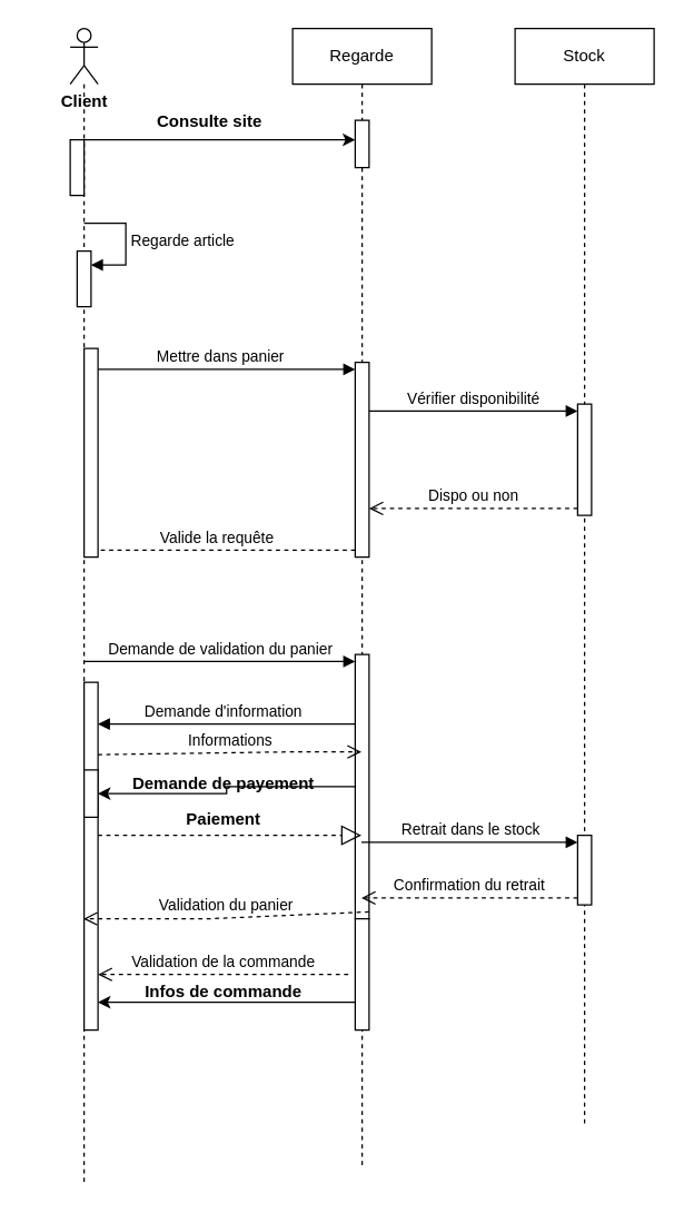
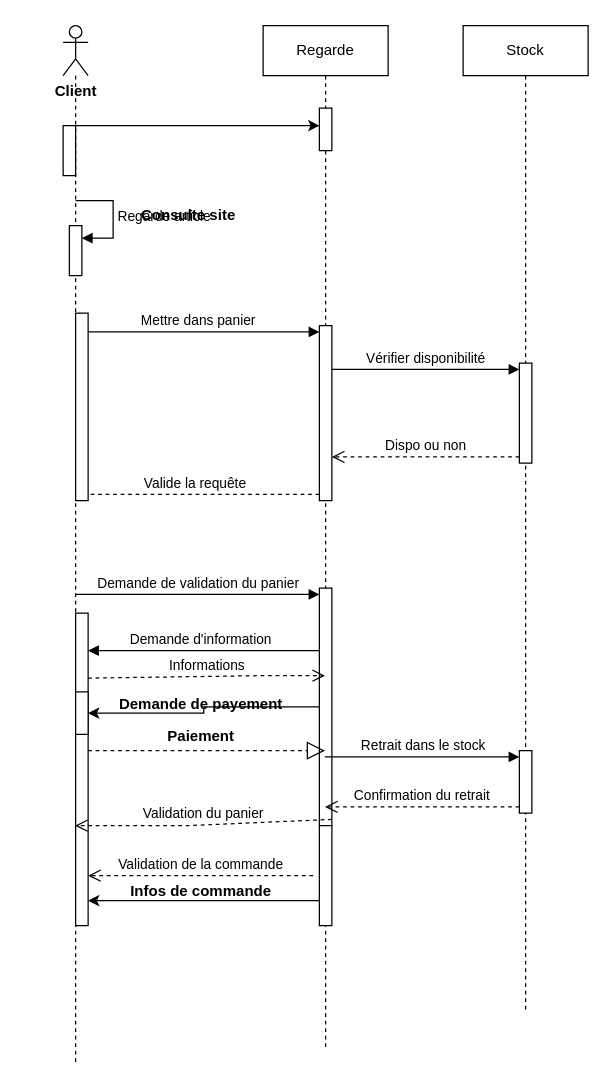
  <mxCell id="0" />
  <mxCell id="1" parent="0" />
  <mxCell id="2" value="Regarde" style="shape=umlLifeline;perimeter=lifelinePerimeter;whiteSpace=wrap;html=1;container=1;dropTarget=0;collapsible=0;recursiveResize=0;outlineConnect=0;portConstraint=eastwest;newEdgeStyle={&quot;curved&quot;:0,&quot;rounded&quot;:0};" vertex="1" parent="1"><mxGeometry x="210" y="20" width="100" height="820" as="geometry" /></mxCell>
  <mxCell id="3" value="" style="html=1;points=[[0,0,0,0,5],[0,1,0,0,-5],[1,0,0,0,5],[1,1,0,0,-5]];perimeter=orthogonalPerimeter;outlineConnect=0;targetShapes=umlLifeline;portConstraint=eastwest;newEdgeStyle={&quot;curved&quot;:0,&quot;rounded&quot;:0};" vertex="1" parent="2"><mxGeometry x="45" y="66" width="10" height="34" as="geometry" /></mxCell>
  <mxCell id="4" style="edgeStyle=orthogonalEdgeStyle;rounded=0;orthogonalLoop=1;jettySize=auto;html=1;curved=0;labelPosition=center;verticalLabelPosition=top;align=center;verticalAlign=bottom;" edge="1" parent="2" source="3" target="2"><mxGeometry relative="1" as="geometry"><Array as="points"><mxPoint x="30" y="80" /><mxPoint x="30" y="80" /></Array></mxGeometry></mxCell>
  <mxCell id="5" value="" style="html=1;points=[[0,0,0,0,5],[0,1,0,0,-5],[1,0,0,0,5],[1,1,0,0,-5]];perimeter=orthogonalPerimeter;outlineConnect=0;targetShapes=umlLifeline;portConstraint=eastwest;newEdgeStyle={&quot;curved&quot;:0,&quot;rounded&quot;:0};" vertex="1" parent="2"><mxGeometry x="45" y="450" width="10" height="190" as="geometry" /></mxCell>
  <mxCell id="6" value="" style="html=1;points=[[0,0,0,0,5],[0,1,0,0,-5],[1,0,0,0,5],[1,1,0,0,-5]];perimeter=orthogonalPerimeter;outlineConnect=0;targetShapes=umlLifeline;portConstraint=eastwest;newEdgeStyle={&quot;curved&quot;:0,&quot;rounded&quot;:0};" vertex="1" parent="2"><mxGeometry x="45" y="640" width="10" height="80" as="geometry" /></mxCell>
  <mxCell id="7" value="" style="shape=umlLifeline;perimeter=lifelinePerimeter;whiteSpace=wrap;html=1;container=1;dropTarget=0;collapsible=0;recursiveResize=0;outlineConnect=0;portConstraint=eastwest;newEdgeStyle={&quot;curved&quot;:0,&quot;rounded&quot;:0};participant=umlActor;" vertex="1" parent="1"><mxGeometry x="50" y="20" width="20" height="830" as="geometry" /></mxCell>
  <mxCell id="8" value="" style="html=1;points=[[0,0,0,0,5],[0,1,0,0,-5],[1,0,0,0,5],[1,1,0,0,-5]];perimeter=orthogonalPerimeter;outlineConnect=0;targetShapes=umlLifeline;portConstraint=eastwest;newEdgeStyle={&quot;curved&quot;:0,&quot;rounded&quot;:0};" vertex="1" parent="7"><mxGeometry x="5" y="160" width="10" height="40" as="geometry" /></mxCell>
  <mxCell id="9" value="Regarde article" style="html=1;align=left;spacingLeft=2;endArrow=block;rounded=0;edgeStyle=orthogonalEdgeStyle;curved=0;rounded=0;" edge="1" target="8" parent="7"><mxGeometry relative="1" as="geometry"><mxPoint x="10" y="140" as="sourcePoint" /><Array as="points"><mxPoint x="40" y="170" /></Array></mxGeometry></mxCell>
  <mxCell id="10" value="" style="html=1;points=[[0,0,0,0,5],[0,1,0,0,-5],[1,0,0,0,5],[1,1,0,0,-5]];perimeter=orthogonalPerimeter;outlineConnect=0;targetShapes=umlLifeline;portConstraint=eastwest;newEdgeStyle={&quot;curved&quot;:0,&quot;rounded&quot;:0};" vertex="1" parent="7"><mxGeometry x="10" y="470" width="10" height="250" as="geometry" /></mxCell>
  <mxCell id="11" value="" style="html=1;points=[[0,0,0,0,5],[0,1,0,0,-5],[1,0,0,0,5],[1,1,0,0,-5]];perimeter=orthogonalPerimeter;outlineConnect=0;targetShapes=umlLifeline;portConstraint=eastwest;newEdgeStyle={&quot;curved&quot;:0,&quot;rounded&quot;:0};" vertex="1" parent="7"><mxGeometry x="10" y="533" width="10" height="34" as="geometry" /></mxCell>
  <mxCell id="12" value="Client" style="text;align=center;fontStyle=1;verticalAlign=middle;spacingLeft=3;spacingRight=3;strokeColor=none;rotatable=0;points=[[0,0.5],[1,0.5]];portConstraint=eastwest;html=1;" vertex="1" parent="1"><mxGeometry x="20" y="60" width="80" height="26" as="geometry" /></mxCell>
  <mxCell id="13" value="" style="html=1;points=[[0,0,0,0,5],[0,1,0,0,-5],[1,0,0,0,5],[1,1,0,0,-5]];perimeter=orthogonalPerimeter;outlineConnect=0;targetShapes=umlLifeline;portConstraint=eastwest;newEdgeStyle={&quot;curved&quot;:0,&quot;rounded&quot;:0};" vertex="1" parent="1"><mxGeometry x="50" y="100" width="10" height="40" as="geometry" /></mxCell>
  <mxCell id="14" value="" style="edgeStyle=orthogonalEdgeStyle;rounded=0;orthogonalLoop=1;jettySize=auto;html=1;curved=0;labelPosition=center;verticalLabelPosition=top;align=center;verticalAlign=bottom;" edge="1" parent="1" source="7" target="3"><mxGeometry relative="1" as="geometry"><mxPoint x="60" y="100" as="sourcePoint" /><mxPoint x="260" y="100" as="targetPoint" /><Array as="points"><mxPoint x="230" y="100" /><mxPoint x="230" y="100" /></Array></mxGeometry></mxCell>
- <mxCell id="15" value="Consulte site" style="text;align=center;fontStyle=1;verticalAlign=middle;spacingLeft=3;spacingRight=3;strokeColor=none;rotatable=0;points=[[0,0.5],[1,0.5]];portConstraint=eastwest;html=1;" vertex="1" parent="1"><mxGeometry x="110" y="74" width="80" height="26" as="geometry" /></mxCell>
+ <mxCell id="15" value="Consulte site" style="text;align=center;fontStyle=1;verticalAlign=middle;spacingLeft=3;spacingRight=3;strokeColor=none;rotatable=0;points=[[0,0.5],[1,0.5]];portConstraint=eastwest;html=1;" vertex="1" parent="1"><mxGeometry x="110" y="159" width="80" height="26" as="geometry" /></mxCell>
  <mxCell id="16" value="Stock" style="shape=umlLifeline;perimeter=lifelinePerimeter;whiteSpace=wrap;html=1;container=1;dropTarget=0;collapsible=0;recursiveResize=0;outlineConnect=0;portConstraint=eastwest;newEdgeStyle={&quot;curved&quot;:0,&quot;rounded&quot;:0};" vertex="1" parent="1"><mxGeometry x="370" y="20" width="100" height="790" as="geometry" /></mxCell>
  <mxCell id="17" value="" style="html=1;points=[[0,0,0,0,5],[0,1,0,0,-5],[1,0,0,0,5],[1,1,0,0,-5]];perimeter=orthogonalPerimeter;outlineConnect=0;targetShapes=umlLifeline;portConstraint=eastwest;newEdgeStyle={&quot;curved&quot;:0,&quot;rounded&quot;:0};" vertex="1" parent="16"><mxGeometry x="45" y="270" width="10" height="80" as="geometry" /></mxCell>
  <mxCell id="18" value="" style="html=1;points=[[0,0,0,0,5],[0,1,0,0,-5],[1,0,0,0,5],[1,1,0,0,-5]];perimeter=orthogonalPerimeter;outlineConnect=0;targetShapes=umlLifeline;portConstraint=eastwest;newEdgeStyle={&quot;curved&quot;:0,&quot;rounded&quot;:0};" vertex="1" parent="16"><mxGeometry x="45" y="580" width="10" height="50" as="geometry" /></mxCell>
  <mxCell id="19" value="" style="html=1;points=[[0,0,0,0,5],[0,1,0,0,-5],[1,0,0,0,5],[1,1,0,0,-5]];perimeter=orthogonalPerimeter;outlineConnect=0;targetShapes=umlLifeline;portConstraint=eastwest;newEdgeStyle={&quot;curved&quot;:0,&quot;rounded&quot;:0};" vertex="1" parent="1"><mxGeometry x="255" y="260" width="10" height="140" as="geometry" /></mxCell>
  <mxCell id="20" value="Mettre dans panier" style="html=1;verticalAlign=bottom;endArrow=block;curved=0;rounded=0;entryX=0;entryY=0;entryDx=0;entryDy=5;" edge="1" target="19" parent="1" source="7"><mxGeometry relative="1" as="geometry"><mxPoint x="185" y="265" as="sourcePoint" /></mxGeometry></mxCell>
  <mxCell id="21" value="Valide la requête&amp;nbsp;" style="html=1;verticalAlign=bottom;endArrow=open;dashed=1;endSize=8;curved=0;rounded=0;exitX=0;exitY=1;exitDx=0;exitDy=-5;" edge="1" source="19" parent="1" target="7"><mxGeometry relative="1" as="geometry"><mxPoint x="185" y="335" as="targetPoint" /></mxGeometry></mxCell>
  <mxCell id="22" value="Vérifier disponibilité" style="html=1;verticalAlign=bottom;endArrow=block;curved=0;rounded=0;entryX=0;entryY=0;entryDx=0;entryDy=5;" edge="1" target="17" parent="1" source="19"><mxGeometry relative="1" as="geometry"><mxPoint x="345" y="305" as="sourcePoint" /></mxGeometry></mxCell>
  <mxCell id="23" value="Dispo ou non" style="html=1;verticalAlign=bottom;endArrow=open;dashed=1;endSize=8;curved=0;rounded=0;exitX=0;exitY=1;exitDx=0;exitDy=-5;" edge="1" source="17" parent="1" target="19"><mxGeometry relative="1" as="geometry"><mxPoint x="345" y="375" as="targetPoint" /></mxGeometry></mxCell>
  <mxCell id="24" value="" style="html=1;points=[[0,0,0,0,5],[0,1,0,0,-5],[1,0,0,0,5],[1,1,0,0,-5]];perimeter=orthogonalPerimeter;outlineConnect=0;targetShapes=umlLifeline;portConstraint=eastwest;newEdgeStyle={&quot;curved&quot;:0,&quot;rounded&quot;:0};" vertex="1" parent="1"><mxGeometry x="60" y="250" width="10" height="150" as="geometry" /></mxCell>
  <mxCell id="25" value="Validation du panier" style="html=1;verticalAlign=bottom;endArrow=open;dashed=1;endSize=8;curved=0;rounded=0;exitX=1;exitY=1;exitDx=0;exitDy=-5;exitPerimeter=0;" edge="1" source="5" parent="1" target="7"><mxGeometry relative="1" as="geometry"><mxPoint x="185" y="545" as="targetPoint" /><Array as="points"><mxPoint x="150" y="660" /></Array></mxGeometry></mxCell>
  <mxCell id="26" value="Demande de validation du panier" style="html=1;verticalAlign=bottom;endArrow=block;curved=0;rounded=0;entryX=0;entryY=0;entryDx=0;entryDy=5;" edge="1" target="5" parent="1" source="7"><mxGeometry relative="1" as="geometry"><mxPoint x="185" y="475" as="sourcePoint" /></mxGeometry></mxCell>
  <mxCell id="27" value="" style="endArrow=block;dashed=1;endFill=0;endSize=12;html=1;rounded=0;" edge="1" parent="1"><mxGeometry width="160" relative="1" as="geometry"><mxPoint x="70" y="600" as="sourcePoint" /><mxPoint x="259.5" y="600" as="targetPoint" /></mxGeometry></mxCell>
  <mxCell id="28" value="Paiement" style="text;align=center;fontStyle=1;verticalAlign=middle;spacingLeft=3;spacingRight=3;strokeColor=none;rotatable=0;points=[[0,0.5],[1,0.5]];portConstraint=eastwest;html=1;" vertex="1" parent="1"><mxGeometry x="120" y="576" width="80" height="26" as="geometry" /></mxCell>
  <mxCell id="29" value="Demande d'information" style="html=1;verticalAlign=bottom;endArrow=block;curved=0;rounded=0;entryX=1;entryY=0;entryDx=0;entryDy=5;" edge="1" parent="1"><mxGeometry x="0.027" relative="1" as="geometry"><mxPoint x="255" y="520" as="sourcePoint" /><mxPoint x="70" y="520" as="targetPoint" /><mxPoint as="offset" /></mxGeometry></mxCell>
  <mxCell id="30" value="Informations" style="html=1;verticalAlign=bottom;endArrow=open;dashed=1;endSize=8;curved=0;rounded=0;exitX=1;exitY=1;exitDx=0;exitDy=-5;" edge="1" parent="1"><mxGeometry relative="1" as="geometry"><mxPoint x="259.5" y="540" as="targetPoint" /><mxPoint x="70" y="542" as="sourcePoint" /><Array as="points"><mxPoint x="210" y="540" /></Array></mxGeometry></mxCell>
  <mxCell id="31" value="Demande de payement" style="text;align=center;fontStyle=1;verticalAlign=middle;spacingLeft=3;spacingRight=3;strokeColor=none;rotatable=0;points=[[0,0.5],[1,0.5]];portConstraint=eastwest;html=1;" vertex="1" parent="1"><mxGeometry x="120" y="550" width="80" height="26" as="geometry" /></mxCell>
  <mxCell id="32" style="edgeStyle=orthogonalEdgeStyle;rounded=0;orthogonalLoop=1;jettySize=auto;html=1;curved=0;" edge="1" parent="1" source="5" target="11"><mxGeometry relative="1" as="geometry" /></mxCell>
  <mxCell id="33" value="Retrait dans le stock" style="html=1;verticalAlign=bottom;endArrow=block;curved=0;rounded=0;entryX=0;entryY=0;entryDx=0;entryDy=5;" edge="1" target="18" parent="1" source="2"><mxGeometry relative="1" as="geometry"><mxPoint x="290" y="575" as="sourcePoint" /></mxGeometry></mxCell>
  <mxCell id="34" value="Confirmation du retrait" style="html=1;verticalAlign=bottom;endArrow=open;dashed=1;endSize=8;curved=0;rounded=0;exitX=0;exitY=1;exitDx=0;exitDy=-5;" edge="1" source="18" parent="1" target="2"><mxGeometry relative="1" as="geometry"><mxPoint x="340" y="640" as="targetPoint" /></mxGeometry></mxCell>
  <mxCell id="35" value="Validation de la commande" style="html=1;verticalAlign=bottom;endArrow=open;dashed=1;endSize=8;curved=0;rounded=0;" edge="1" parent="1" target="10"><mxGeometry relative="1" as="geometry"><mxPoint x="250" y="700" as="sourcePoint" /><mxPoint x="170" y="700" as="targetPoint" /></mxGeometry></mxCell>
  <mxCell id="36" style="edgeStyle=orthogonalEdgeStyle;rounded=0;orthogonalLoop=1;jettySize=auto;html=1;curved=0;" edge="1" parent="1" source="6" target="10"><mxGeometry relative="1" as="geometry"><Array as="points"><mxPoint x="210" y="720" /><mxPoint x="210" y="720" /></Array></mxGeometry></mxCell>
  <mxCell id="37" value="Infos de commande" style="text;align=center;fontStyle=1;verticalAlign=middle;spacingLeft=3;spacingRight=3;strokeColor=none;rotatable=0;points=[[0,0.5],[1,0.5]];portConstraint=eastwest;html=1;" vertex="1" parent="1"><mxGeometry x="120" y="700" width="80" height="26" as="geometry" /></mxCell>
